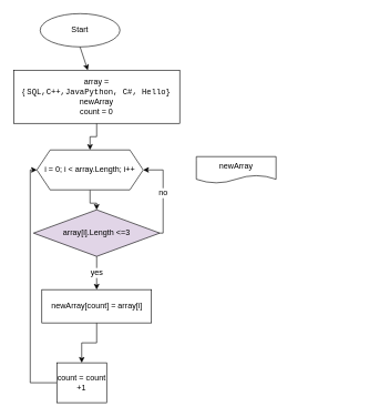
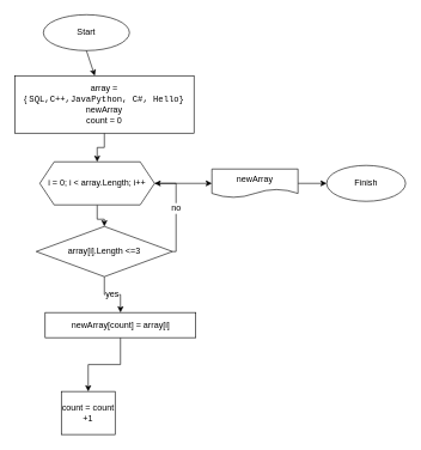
  <mxCell id="0" />
  <mxCell id="1" parent="0" />
  <mxCell id="2" value="Start" style="ellipse;whiteSpace=wrap;html=1;" vertex="1" parent="1"><mxGeometry x="60" y="20" width="120" height="50" as="geometry" /></mxCell>
  <mxCell id="3" value="" style="edgeStyle=orthogonalEdgeStyle;rounded=0;orthogonalLoop=1;jettySize=auto;html=1;fontSize=12;fontColor=#000000;" edge="1" parent="1" source="4" target="8"><mxGeometry relative="1" as="geometry" /></mxCell>
  <mxCell id="4" value="array = {&amp;nbsp;&lt;font style=&quot;font-size: 12px;&quot;&gt;&lt;span style=&quot;font-family: Consolas, &amp;quot;Courier New&amp;quot;, monospace;&quot;&gt;SQL,&lt;/span&gt;&lt;span style=&quot;font-family: Consolas, &amp;quot;Courier New&amp;quot;, monospace;&quot;&gt;C++,&lt;/span&gt;&lt;span style=&quot;font-family: Consolas, &amp;quot;Courier New&amp;quot;, monospace;&quot;&gt;Java&lt;/span&gt;&lt;span style=&quot;font-family: Consolas, &amp;quot;Courier New&amp;quot;, monospace;&quot;&gt;Python,&amp;nbsp;&lt;/span&gt;&lt;span style=&quot;font-family: Consolas, &amp;quot;Courier New&amp;quot;, monospace;&quot;&gt;C#,&amp;nbsp;&lt;/span&gt;&lt;span style=&quot;font-family: Consolas, &amp;quot;Courier New&amp;quot;, monospace;&quot;&gt;Hello}&lt;/span&gt;&lt;/font&gt;&lt;br&gt;newArray&lt;br&gt;count = 0" style="rounded=0;whiteSpace=wrap;html=1;" vertex="1" parent="1"><mxGeometry x="20" y="105" width="250" height="80" as="geometry" /></mxCell>
  <mxCell id="5" value="" style="endArrow=classic;html=1;rounded=0;fontSize=12;fontColor=#000000;exitX=0.5;exitY=1;exitDx=0;exitDy=0;" edge="1" parent="1" source="2" target="4"><mxGeometry width="50" height="50" relative="1" as="geometry"><mxPoint x="315" y="345" as="sourcePoint" /><mxPoint x="365" y="295" as="targetPoint" /></mxGeometry></mxCell>
  <mxCell id="6" value="" style="edgeStyle=orthogonalEdgeStyle;rounded=0;orthogonalLoop=1;jettySize=auto;html=1;fontSize=12;fontColor=#000000;" edge="1" parent="1" source="8" target="11"><mxGeometry relative="1" as="geometry" /></mxCell>
+ <mxCell id="7" style="edgeStyle=orthogonalEdgeStyle;rounded=0;orthogonalLoop=1;jettySize=auto;html=1;fontSize=12;fontColor=#000000;" edge="1" parent="1" source="8" target="17"><mxGeometry relative="1" as="geometry" /></mxCell>
  <mxCell id="8" value="i = 0; i &amp;lt; array.Length; i++" style="shape=hexagon;perimeter=hexagonPerimeter2;whiteSpace=wrap;html=1;fixedSize=1;fontSize=12;fontColor=#000000;fillColor=#FFFFFF;" vertex="1" parent="1"><mxGeometry x="55" y="225" width="160" height="60" as="geometry" /></mxCell>
  <mxCell id="9" value="yes" style="edgeStyle=orthogonalEdgeStyle;rounded=0;orthogonalLoop=1;jettySize=auto;html=1;fontSize=12;fontColor=#000000;" edge="1" parent="1" source="11" target="13"><mxGeometry relative="1" as="geometry" /></mxCell>
  <mxCell id="10" value="no" style="edgeStyle=orthogonalEdgeStyle;rounded=0;orthogonalLoop=1;jettySize=auto;html=1;entryX=1;entryY=0.5;entryDx=0;entryDy=0;fontSize=12;fontColor=#000000;" edge="1" parent="1" source="11" target="8"><mxGeometry relative="1" as="geometry"><Array as="points"><mxPoint x="245" y="350" /><mxPoint x="245" y="255" /></Array></mxGeometry></mxCell>
- <mxCell id="11" value="array[i].Length &amp;lt;=3" style="rhombus;whiteSpace=wrap;html=1;fontSize=12;fontColor=#000000;fillColor=#e1d5e7;" vertex="1" parent="1"><mxGeometry x="50" y="315" width="190" height="70" as="geometry" /></mxCell>
+ <mxCell id="11" value="array[i].Length &amp;lt;=3" style="rhombus;whiteSpace=wrap;html=1;fontSize=12;fontColor=#000000;fillColor=#FFFFFF;" vertex="1" parent="1"><mxGeometry x="50" y="315" width="190" height="70" as="geometry" /></mxCell>
  <mxCell id="12" value="" style="edgeStyle=orthogonalEdgeStyle;rounded=0;orthogonalLoop=1;jettySize=auto;html=1;fontSize=12;fontColor=#000000;" edge="1" parent="1" source="13" target="15"><mxGeometry relative="1" as="geometry" /></mxCell>
- <mxCell id="13" value="newArray[count] = array[i]" style="rounded=0;whiteSpace=wrap;html=1;fontSize=12;fontColor=#000000;fillColor=#FFFFFF;" vertex="1" parent="1"><mxGeometry x="62.5" y="435" width="165" height="50" as="geometry" /></mxCell>
- <mxCell id="14" style="edgeStyle=orthogonalEdgeStyle;rounded=0;orthogonalLoop=1;jettySize=auto;html=1;entryX=0;entryY=0.5;entryDx=0;entryDy=0;fontSize=12;fontColor=#000000;" edge="1" parent="1" source="15" target="8"><mxGeometry relative="1" as="geometry"><Array as="points"><mxPoint x="45" y="575" /><mxPoint x="45" y="255" /></Array></mxGeometry></mxCell>
+ <mxCell id="13" value="newArray[count] = array[i]" style="rounded=0;whiteSpace=wrap;html=1;fontSize=12;fontColor=#000000;fillColor=#FFFFFF;" vertex="1" parent="1"><mxGeometry x="62.5" y="435" width="210" height="35" as="geometry" /></mxCell>
  <mxCell id="15" value="count = count +1" style="rounded=0;whiteSpace=wrap;html=1;fontSize=12;fontColor=#000000;fillColor=#FFFFFF;" vertex="1" parent="1"><mxGeometry x="85" y="545" width="75" height="60" as="geometry" /></mxCell>
+ <mxCell id="16" value="" style="edgeStyle=orthogonalEdgeStyle;rounded=0;orthogonalLoop=1;jettySize=auto;html=1;fontSize=12;fontColor=#000000;" edge="1" parent="1" source="17" target="18"><mxGeometry relative="1" as="geometry" /></mxCell>
  <mxCell id="17" value="newArray" style="shape=document;whiteSpace=wrap;html=1;boundedLbl=1;fontSize=12;fontColor=#000000;fillColor=#FFFFFF;" vertex="1" parent="1"><mxGeometry x="295" y="235" width="120" height="40" as="geometry" /></mxCell>
+ <mxCell id="18" value="Finish" style="ellipse;whiteSpace=wrap;html=1;fontSize=12;fontColor=#000000;fillColor=#FFFFFF;" vertex="1" parent="1"><mxGeometry x="455" y="230" width="110" height="50" as="geometry" /></mxCell>
